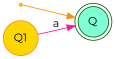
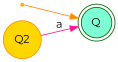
  digraph {
    fontname=Montserrat
    rankdir=LR
    node [color=darkorange fillcolor=gold fontcolor=black fontname=Montserrat style=filled]
    edge [fontname=Montserrat]
    start [fontcolor=white shape=point]
    Q [color=darkgreen fillcolor=aquamarine shape=doublecircle]
-   Q1 [shape=circle]
+   Q1 [shape=circle label=Q2]
    start -> Q [color=darkorange]
    Q1 -> Q [color=deeppink label=a]
  }
